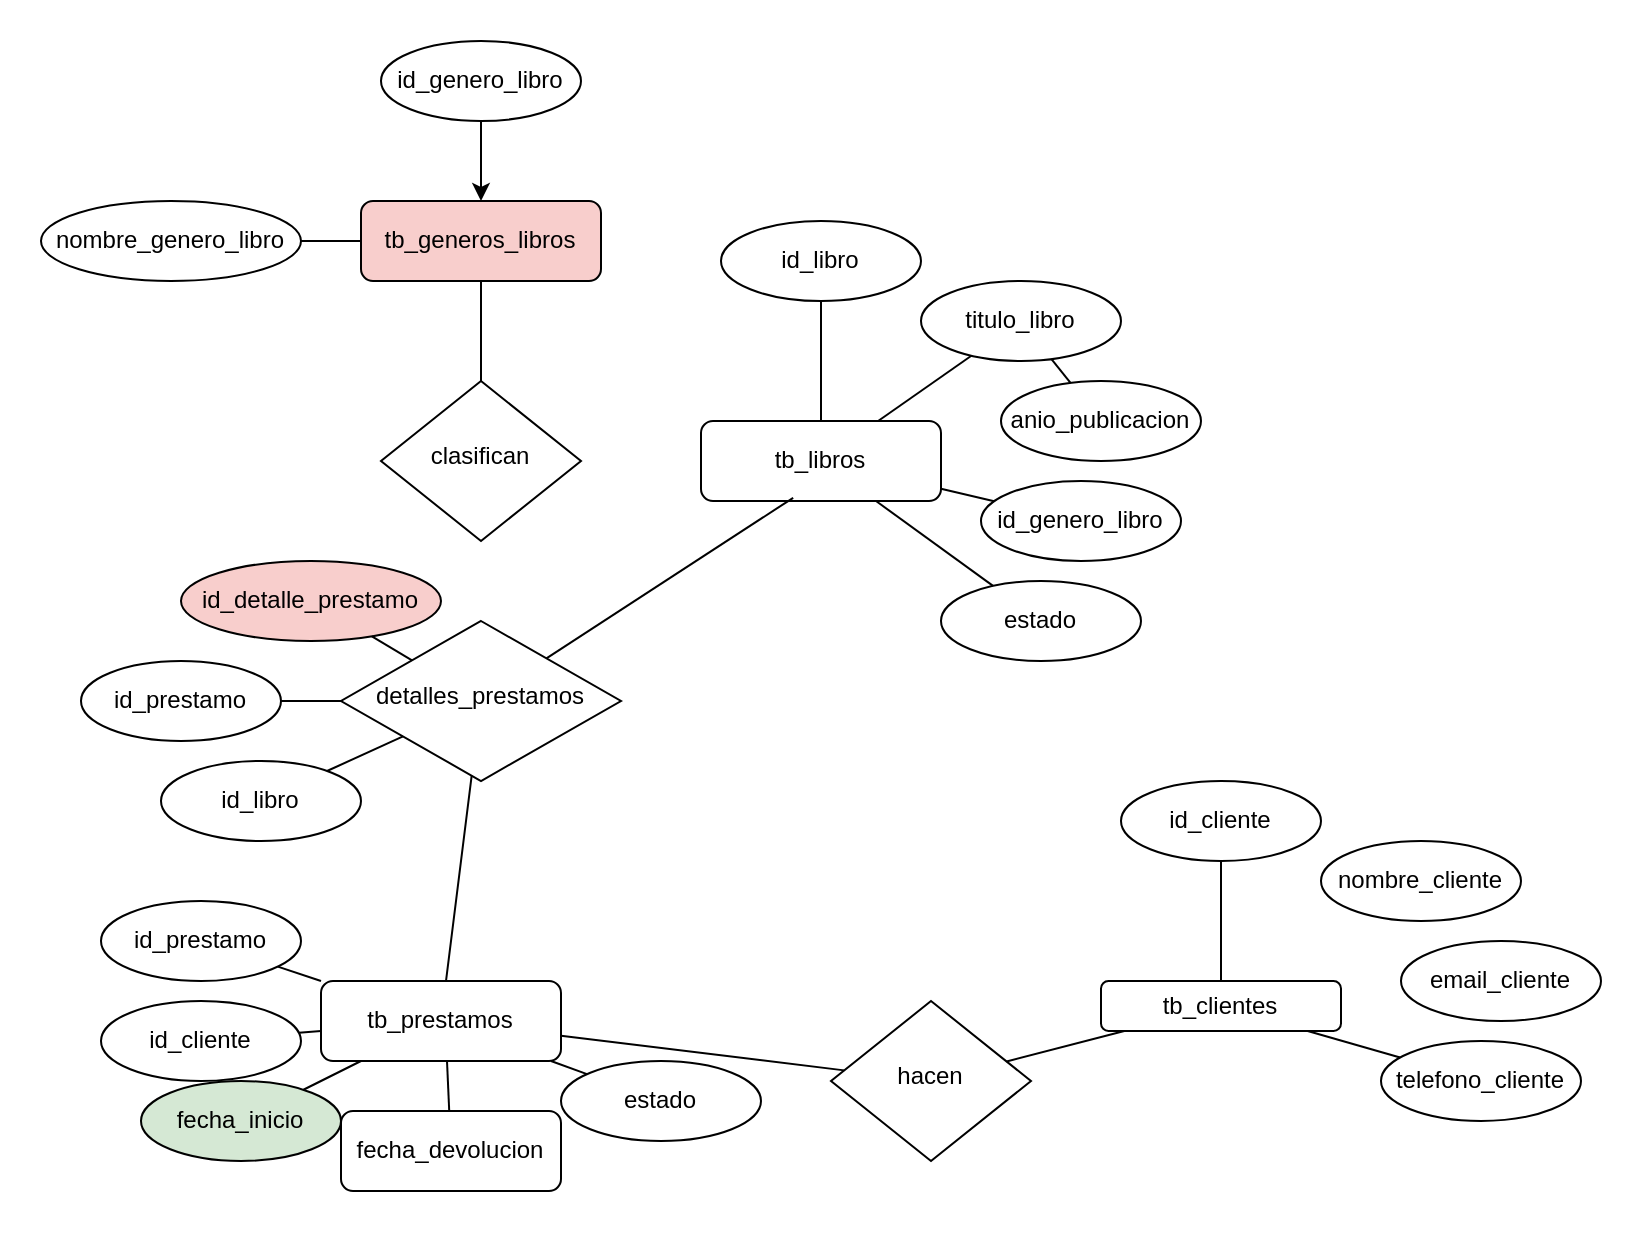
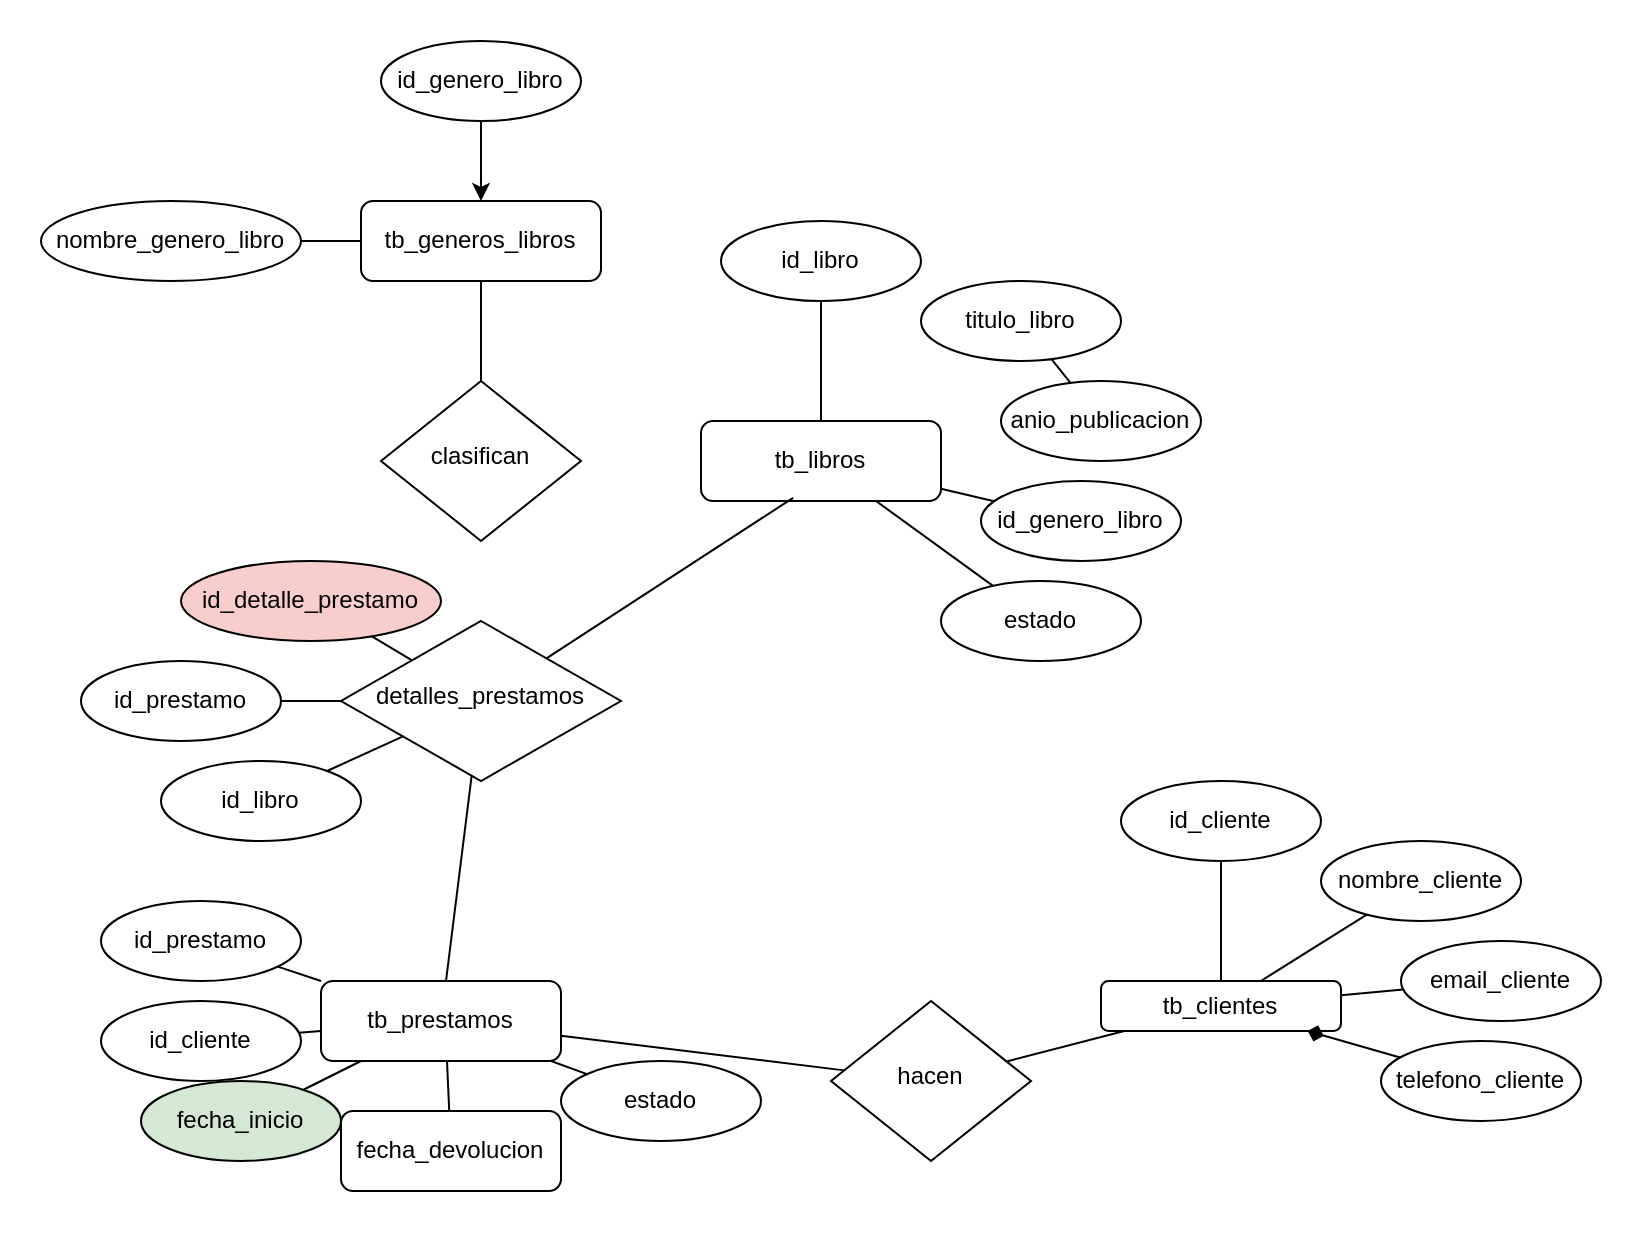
  <mxCell id="0" />
  <mxCell id="1" parent="0" />
- <mxCell id="2" value="tb_generos_libros" style="rounded=1;whiteSpace=wrap;html=1;fontSize=12;glass=0;strokeWidth=1;shadow=0;fillColor=#f8cecc;" parent="1" vertex="1"><mxGeometry x="180" y="100" width="120" height="40" as="geometry" /></mxCell>
+ <mxCell id="2" value="tb_generos_libros" style="rounded=1;whiteSpace=wrap;html=1;fontSize=12;glass=0;strokeWidth=1;shadow=0;" parent="1" vertex="1"><mxGeometry x="180" y="100" width="120" height="40" as="geometry" /></mxCell>
  <mxCell id="3" value="clasifican" style="rhombus;whiteSpace=wrap;html=1;shadow=0;fontFamily=Helvetica;fontSize=12;align=center;strokeWidth=1;spacing=6;spacingTop=-4;" parent="1" vertex="1"><mxGeometry x="190" y="190" width="100" height="80" as="geometry" /></mxCell>
  <mxCell id="4" style="edgeStyle=orthogonalEdgeStyle;rounded=0;orthogonalLoop=1;jettySize=auto;html=1;exitX=0.5;exitY=1;exitDx=0;exitDy=0;" edge="1" parent="1" source="5" target="2"><mxGeometry relative="1" as="geometry" /></mxCell>
  <mxCell id="5" value="id_genero_libro" style="ellipse;whiteSpace=wrap;html=1;rounded=1;glass=0;strokeWidth=1;shadow=0;" vertex="1" parent="1"><mxGeometry x="190" width="100" height="40" as="geometry" y="20" /></mxCell>
  <mxCell id="6" value="nombre_genero_libro" style="ellipse;whiteSpace=wrap;html=1;rounded=1;glass=0;strokeWidth=1;shadow=0;" vertex="1" parent="1"><mxGeometry y="100" width="130" height="40" as="geometry" x="20" /></mxCell>
  <mxCell id="7" style="edgeStyle=orthogonalEdgeStyle;rounded=0;orthogonalLoop=1;jettySize=auto;html=1;endArrow=none;" edge="1" parent="1" source="6" target="2"><mxGeometry relative="1" as="geometry" /></mxCell>
  <mxCell id="8" value="" style="endArrow=none;html=1;rounded=0;" edge="1" parent="1" source="3" target="2"><mxGeometry width="50" height="50" relative="1" as="geometry"><mxPoint x="350" y="210" as="sourcePoint" /><mxPoint x="400" y="160" as="targetPoint" /></mxGeometry></mxCell>
  <mxCell id="9" value="tb_libros" style="rounded=1;whiteSpace=wrap;html=1;fontSize=12;glass=0;strokeWidth=1;shadow=0;" vertex="1" parent="1"><mxGeometry x="350" y="210" width="120" height="40" as="geometry" /></mxCell>
  <mxCell id="10" value="id_libro" style="ellipse;whiteSpace=wrap;html=1;rounded=1;glass=0;strokeWidth=1;shadow=0;" vertex="1" parent="1"><mxGeometry x="360" y="110" width="100" height="40" as="geometry" /></mxCell>
  <mxCell id="11" value="" style="endArrow=none;html=1;rounded=0;" edge="1" parent="1" source="9" target="10"><mxGeometry width="50" height="50" relative="1" as="geometry"><mxPoint x="170" y="380" as="sourcePoint" /><mxPoint x="220" y="330" as="targetPoint" /></mxGeometry></mxCell>
  <mxCell id="12" value="titulo_libro" style="ellipse;whiteSpace=wrap;html=1;rounded=1;glass=0;strokeWidth=1;shadow=0;" vertex="1" parent="1"><mxGeometry x="460" y="140" width="100" height="40" as="geometry" /></mxCell>
- <mxCell id="13" value="" style="endArrow=none;html=1;rounded=0;" edge="1" parent="1" source="9" target="12"><mxGeometry width="50" height="50" relative="1" as="geometry"><mxPoint x="300" y="400" as="sourcePoint" /><mxPoint x="350" y="350" as="targetPoint" /></mxGeometry></mxCell>
  <mxCell id="14" value="anio_publicacion" style="ellipse;whiteSpace=wrap;html=1;rounded=1;glass=0;strokeWidth=1;shadow=0;" vertex="1" parent="1"><mxGeometry x="500" y="190" width="100" height="40" as="geometry" /></mxCell>
  <mxCell id="15" value="" style="endArrow=none;html=1;rounded=0;" edge="1" parent="1" source="14" target="12"><mxGeometry width="50" height="50" relative="1" as="geometry"><mxPoint x="230" y="380" as="sourcePoint" /><mxPoint x="280" y="330" as="targetPoint" /></mxGeometry></mxCell>
  <mxCell id="16" value="id_genero_libro" style="ellipse;whiteSpace=wrap;html=1;rounded=1;glass=0;strokeWidth=1;shadow=0;" vertex="1" parent="1"><mxGeometry x="490" y="240" width="100" height="40" as="geometry" /></mxCell>
  <mxCell id="17" value="" style="endArrow=none;html=1;rounded=0;" edge="1" parent="1" source="16" target="9"><mxGeometry width="50" height="50" relative="1" as="geometry"><mxPoint x="120" y="360" as="sourcePoint" /><mxPoint x="170" y="310" as="targetPoint" /></mxGeometry></mxCell>
  <mxCell id="18" value="estado" style="ellipse;whiteSpace=wrap;html=1;rounded=1;glass=0;strokeWidth=1;shadow=0;" vertex="1" parent="1"><mxGeometry x="470" y="290" width="100" height="40" as="geometry" /></mxCell>
  <mxCell id="19" value="" style="endArrow=none;html=1;rounded=0;" edge="1" parent="1" source="18" target="9"><mxGeometry width="50" height="50" relative="1" as="geometry"><mxPoint x="60" y="430" as="sourcePoint" /><mxPoint x="110" y="380" as="targetPoint" /></mxGeometry></mxCell>
  <mxCell id="20" value="tb_clientes" style="rounded=1;whiteSpace=wrap;html=1;fontSize=12;glass=0;strokeWidth=1;shadow=0;" vertex="1" parent="1"><mxGeometry x="550" y="490" width="120" height="25" as="geometry" /></mxCell>
  <mxCell id="21" value="id_cliente" style="ellipse;whiteSpace=wrap;html=1;rounded=1;glass=0;strokeWidth=1;shadow=0;" vertex="1" parent="1"><mxGeometry x="560" y="390" width="100" height="40" as="geometry" /></mxCell>
  <mxCell id="22" value="" style="endArrow=none;html=1;rounded=0;" edge="1" parent="1" source="20" target="21"><mxGeometry width="50" height="50" relative="1" as="geometry"><mxPoint x="370" y="660" as="sourcePoint" /><mxPoint x="420" y="610" as="targetPoint" /></mxGeometry></mxCell>
  <mxCell id="23" value="nombre_cliente" style="ellipse;whiteSpace=wrap;html=1;rounded=1;glass=0;strokeWidth=1;shadow=0;" vertex="1" parent="1"><mxGeometry x="660" y="420" width="100" height="40" as="geometry" /></mxCell>
+ <mxCell id="24" value="" style="endArrow=none;html=1;rounded=0;" edge="1" parent="1" source="20" target="23"><mxGeometry width="50" height="50" relative="1" as="geometry"><mxPoint x="500" y="680" as="sourcePoint" /><mxPoint x="550" y="630" as="targetPoint" /></mxGeometry></mxCell>
  <mxCell id="25" value="email_cliente" style="ellipse;whiteSpace=wrap;html=1;rounded=1;glass=0;strokeWidth=1;shadow=0;" vertex="1" parent="1"><mxGeometry x="700" y="470" width="100" height="40" as="geometry" /></mxCell>
+ <mxCell id="26" value="" style="endArrow=none;html=1;rounded=0;" edge="1" parent="1" source="25" target="20"><mxGeometry width="50" height="50" relative="1" as="geometry"><mxPoint x="430" y="660" as="sourcePoint" /><mxPoint x="480" y="610" as="targetPoint" /></mxGeometry></mxCell>
  <mxCell id="27" value="telefono_cliente" style="ellipse;whiteSpace=wrap;html=1;rounded=1;glass=0;strokeWidth=1;shadow=0;" vertex="1" parent="1"><mxGeometry x="690" y="520" width="100" height="40" as="geometry" /></mxCell>
- <mxCell id="28" value="" style="endArrow=none;html=1;rounded=0;" edge="1" parent="1" source="27" target="20"><mxGeometry width="50" height="50" relative="1" as="geometry"><mxPoint x="320" y="640" as="sourcePoint" /><mxPoint x="370" y="590" as="targetPoint" /></mxGeometry></mxCell>
+ <mxCell id="28" value="" style="endArrow=diamond;html=1;rounded=0;" edge="1" parent="1" source="27" target="20"><mxGeometry width="50" height="50" relative="1" as="geometry"><mxPoint x="320" y="640" as="sourcePoint" /><mxPoint x="370" y="590" as="targetPoint" /></mxGeometry></mxCell>
  <mxCell id="29" value="hacen" style="rhombus;whiteSpace=wrap;html=1;shadow=0;fontFamily=Helvetica;fontSize=12;align=center;strokeWidth=1;spacing=6;spacingTop=-4;" vertex="1" parent="1"><mxGeometry x="415" y="500" width="100" height="80" as="geometry" /></mxCell>
  <mxCell id="30" value="" style="endArrow=none;html=1;rounded=0;" edge="1" parent="1" source="20" target="29"><mxGeometry width="50" height="50" relative="1" as="geometry"><mxPoint x="0" y="570" as="sourcePoint" /><mxPoint x="50" y="520" as="targetPoint" /></mxGeometry></mxCell>
  <mxCell id="31" value="tb_prestamos" style="rounded=1;whiteSpace=wrap;html=1;fontSize=12;glass=0;strokeWidth=1;shadow=0;" vertex="1" parent="1"><mxGeometry x="160" y="490" width="120" height="40" as="geometry" /></mxCell>
  <mxCell id="32" value="estado" style="ellipse;whiteSpace=wrap;html=1;rounded=1;glass=0;strokeWidth=1;shadow=0;" vertex="1" parent="1"><mxGeometry x="280" y="530" width="100" height="40" as="geometry" /></mxCell>
  <mxCell id="33" value="" style="endArrow=none;html=1;rounded=0;" edge="1" source="31" target="32" parent="1"><mxGeometry width="50" height="50" relative="1" as="geometry"><mxPoint x="-20" y="660" as="sourcePoint" /><mxPoint x="30" y="610" as="targetPoint" /></mxGeometry></mxCell>
  <mxCell id="34" value="id_prestamo" style="ellipse;whiteSpace=wrap;html=1;rounded=1;glass=0;strokeWidth=1;shadow=0;" vertex="1" parent="1"><mxGeometry x="50" y="450" width="100" height="40" as="geometry" /></mxCell>
  <mxCell id="35" value="" style="endArrow=none;html=1;rounded=0;" edge="1" source="31" target="34" parent="1"><mxGeometry width="50" height="50" relative="1" as="geometry"><mxPoint x="110" y="680" as="sourcePoint" /><mxPoint x="160" y="630" as="targetPoint" /></mxGeometry></mxCell>
  <mxCell id="36" value="id_cliente" style="ellipse;whiteSpace=wrap;html=1;rounded=1;glass=0;strokeWidth=1;shadow=0;" vertex="1" parent="1"><mxGeometry x="50" y="500" width="100" height="40" as="geometry" /></mxCell>
  <mxCell id="37" value="" style="endArrow=none;html=1;rounded=0;" edge="1" source="36" target="31" parent="1"><mxGeometry width="50" height="50" relative="1" as="geometry"><mxPoint x="-250" y="670" as="sourcePoint" /><mxPoint x="-10" y="511.429" as="targetPoint" /></mxGeometry></mxCell>
  <mxCell id="38" value="fecha_inicio" style="ellipse;whiteSpace=wrap;html=1;rounded=1;glass=0;strokeWidth=1;shadow=0;fillColor=#d5e8d4;" vertex="1" parent="1"><mxGeometry x="70" y="540" width="100" height="40" as="geometry" /></mxCell>
  <mxCell id="39" value="" style="endArrow=none;html=1;rounded=0;" edge="1" source="38" target="31" parent="1"><mxGeometry width="50" height="50" relative="1" as="geometry"><mxPoint x="-360" y="650" as="sourcePoint" /><mxPoint x="-10" y="533.846" as="targetPoint" /></mxGeometry></mxCell>
  <mxCell id="40" value="fecha_devolucion" style="whiteSpace=wrap;html=1;glass=0;strokeWidth=1;shadow=0;rounded=1;" vertex="1" parent="1"><mxGeometry x="170" y="555" width="110" height="40" as="geometry" /></mxCell>
  <mxCell id="41" value="" style="endArrow=none;html=1;rounded=0;" edge="1" source="40" parent="1"><mxGeometry width="50" height="50" relative="1" as="geometry"><mxPoint x="-130" y="710" as="sourcePoint" /><mxPoint x="223" y="530" as="targetPoint" /></mxGeometry></mxCell>
  <mxCell id="42" value="" style="endArrow=none;html=1;rounded=0;" edge="1" parent="1" source="29" target="31"><mxGeometry width="50" height="50" relative="1" as="geometry"><mxPoint x="250" y="710" as="sourcePoint" /><mxPoint x="300" y="660" as="targetPoint" /></mxGeometry></mxCell>
  <mxCell id="43" value="detalles_prestamos" style="rhombus;whiteSpace=wrap;html=1;shadow=0;fontFamily=Helvetica;fontSize=12;align=center;strokeWidth=1;spacing=6;spacingTop=-4;" vertex="1" parent="1"><mxGeometry x="170" y="310" width="140" height="80" as="geometry" /></mxCell>
  <mxCell id="44" value="" style="endArrow=none;html=1;rounded=0;" edge="1" parent="1" source="31" target="43"><mxGeometry width="50" height="50" relative="1" as="geometry"><mxPoint x="50" y="400" as="sourcePoint" /><mxPoint x="100" y="350" as="targetPoint" /></mxGeometry></mxCell>
  <mxCell id="45" value="" style="endArrow=none;html=1;rounded=0;exitX=0.384;exitY=0.96;exitDx=0;exitDy=0;exitPerimeter=0;" edge="1" parent="1" source="9" target="43"><mxGeometry width="50" height="50" relative="1" as="geometry"><mxPoint x="252" y="510" as="sourcePoint" /><mxPoint x="314" y="407" as="targetPoint" /></mxGeometry></mxCell>
  <mxCell id="46" value="id_prestamo" style="ellipse;whiteSpace=wrap;html=1;rounded=1;glass=0;strokeWidth=1;shadow=0;" vertex="1" parent="1"><mxGeometry x="40" y="330" width="100" height="40" as="geometry" /></mxCell>
  <mxCell id="47" value="id_libro" style="ellipse;whiteSpace=wrap;html=1;rounded=1;glass=0;strokeWidth=1;shadow=0;" vertex="1" parent="1"><mxGeometry x="80" y="380" width="100" height="40" as="geometry" /></mxCell>
  <mxCell id="48" value="id_detalle_prestamo" style="ellipse;whiteSpace=wrap;html=1;rounded=1;glass=0;strokeWidth=1;shadow=0;fillColor=#f8cecc;" vertex="1" parent="1"><mxGeometry x="90" y="280" width="130" height="40" as="geometry" /></mxCell>
  <mxCell id="49" value="" style="endArrow=none;html=1;rounded=0;" edge="1" parent="1" source="48" target="43"><mxGeometry width="50" height="50" relative="1" as="geometry"><mxPoint x="30" y="290" as="sourcePoint" /><mxPoint x="80" y="240" as="targetPoint" /></mxGeometry></mxCell>
  <mxCell id="50" value="" style="endArrow=none;html=1;rounded=0;" edge="1" parent="1" source="46" target="43"><mxGeometry width="50" height="50" relative="1" as="geometry"><mxPoint y="290" as="sourcePoint" x="20" /><mxPoint x="70" y="240" as="targetPoint" /></mxGeometry></mxCell>
  <mxCell id="51" value="" style="endArrow=none;html=1;rounded=0;" edge="1" parent="1" source="43" target="47"><mxGeometry width="50" height="50" relative="1" as="geometry"><mxPoint x="60" y="470" as="sourcePoint" /><mxPoint x="110" y="420" as="targetPoint" /></mxGeometry></mxCell>
